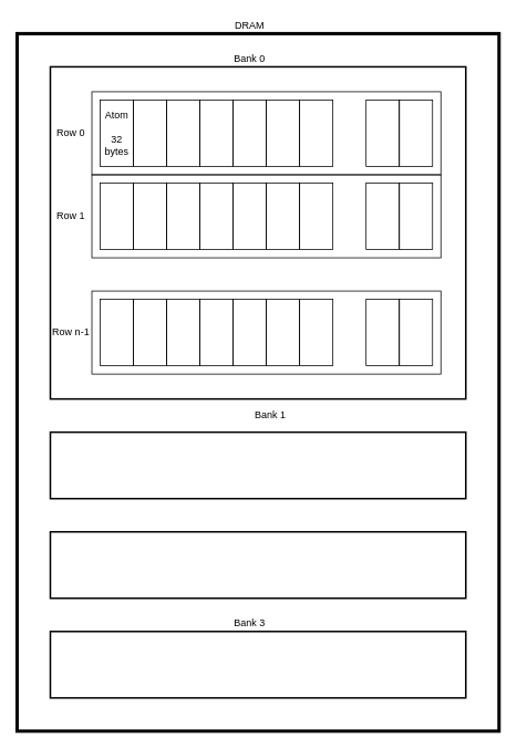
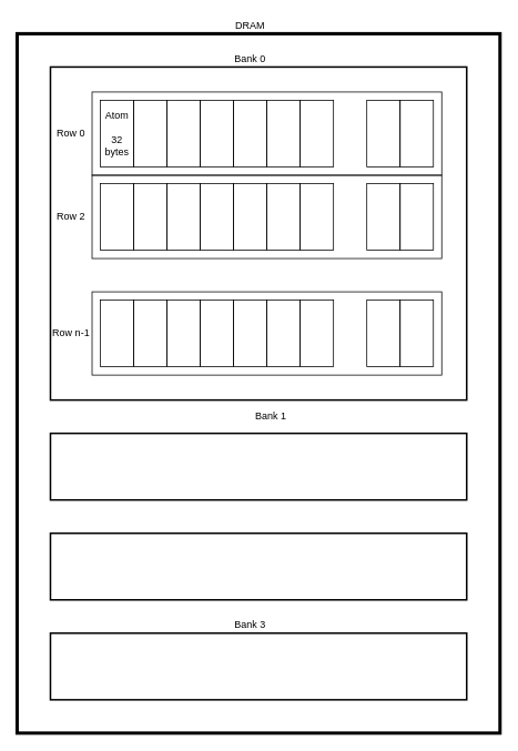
  <mxCell id="0" />
  <mxCell id="1" parent="0" />
  <mxCell id="2" value="" style="rounded=0;whiteSpace=wrap;html=1;strokeWidth=4;fillColor=none;" vertex="1" parent="1"><mxGeometry x="20" y="40" width="580" height="840" as="geometry" /></mxCell>
  <mxCell id="3" value="" style="rounded=0;whiteSpace=wrap;html=1;fillColor=none;strokeWidth=2;" vertex="1" parent="1"><mxGeometry x="60" y="80" width="500" height="400" as="geometry" /></mxCell>
  <mxCell id="4" value="" style="rounded=0;whiteSpace=wrap;html=1;fillColor=none;strokeWidth=2;" vertex="1" parent="1"><mxGeometry x="60" y="520" width="500" height="80" as="geometry" /></mxCell>
  <mxCell id="5" value="" style="rounded=0;whiteSpace=wrap;html=1;fillColor=none;" vertex="1" parent="1"><mxGeometry x="110" y="110" width="420" height="100" as="geometry" /></mxCell>
  <mxCell id="6" value="" style="rounded=0;whiteSpace=wrap;html=1;fillColor=none;" vertex="1" parent="1"><mxGeometry x="110" y="210" width="420" height="100" as="geometry" /></mxCell>
  <mxCell id="7" value="Atom&lt;br&gt;&lt;br&gt;32 bytes" style="rounded=0;whiteSpace=wrap;html=1;fillColor=none;" vertex="1" parent="1"><mxGeometry x="120" y="120" width="40" height="80" as="geometry" /></mxCell>
  <mxCell id="8" value="" style="rounded=0;whiteSpace=wrap;html=1;fillColor=none;" vertex="1" parent="1"><mxGeometry x="160" y="120" width="40" height="80" as="geometry" /></mxCell>
  <mxCell id="9" value="" style="rounded=0;whiteSpace=wrap;html=1;fillColor=none;" vertex="1" parent="1"><mxGeometry x="200" y="120" width="40" height="80" as="geometry" /></mxCell>
  <mxCell id="10" value="" style="rounded=0;whiteSpace=wrap;html=1;fillColor=none;" vertex="1" parent="1"><mxGeometry x="440" y="120" width="40" height="80" as="geometry" /></mxCell>
  <mxCell id="11" value="" style="rounded=0;whiteSpace=wrap;html=1;fillColor=none;" vertex="1" parent="1"><mxGeometry x="480" y="120" width="40" height="80" as="geometry" /></mxCell>
  <mxCell id="12" value="" style="rounded=0;whiteSpace=wrap;html=1;fillColor=none;" vertex="1" parent="1"><mxGeometry x="240" y="120" width="40" height="80" as="geometry" /></mxCell>
  <mxCell id="13" value="" style="rounded=0;whiteSpace=wrap;html=1;fillColor=none;" vertex="1" parent="1"><mxGeometry x="280" y="120" width="40" height="80" as="geometry" /></mxCell>
  <mxCell id="14" value="" style="rounded=0;whiteSpace=wrap;html=1;fillColor=none;" vertex="1" parent="1"><mxGeometry x="320" y="120" width="40" height="80" as="geometry" /></mxCell>
  <mxCell id="15" value="" style="rounded=0;whiteSpace=wrap;html=1;fillColor=none;" vertex="1" parent="1"><mxGeometry x="360" y="120" width="40" height="80" as="geometry" /></mxCell>
  <mxCell id="16" value="Row 0" style="text;html=1;strokeColor=none;fillColor=none;align=center;verticalAlign=middle;whiteSpace=wrap;rounded=0;" vertex="1" parent="1"><mxGeometry x="60" y="150" width="50" height="20" as="geometry" /></mxCell>
  <mxCell id="17" value="" style="rounded=0;whiteSpace=wrap;html=1;fillColor=none;" vertex="1" parent="1"><mxGeometry x="120" y="220" width="40" height="80" as="geometry" /></mxCell>
  <mxCell id="18" value="" style="rounded=0;whiteSpace=wrap;html=1;fillColor=none;" vertex="1" parent="1"><mxGeometry x="160" y="220" width="40" height="80" as="geometry" /></mxCell>
  <mxCell id="19" value="" style="rounded=0;whiteSpace=wrap;html=1;fillColor=none;" vertex="1" parent="1"><mxGeometry x="200" y="220" width="40" height="80" as="geometry" /></mxCell>
  <mxCell id="20" value="" style="rounded=0;whiteSpace=wrap;html=1;fillColor=none;" vertex="1" parent="1"><mxGeometry x="440" y="220" width="40" height="80" as="geometry" /></mxCell>
  <mxCell id="21" value="" style="rounded=0;whiteSpace=wrap;html=1;fillColor=none;" vertex="1" parent="1"><mxGeometry x="480" y="220" width="40" height="80" as="geometry" /></mxCell>
  <mxCell id="22" value="" style="rounded=0;whiteSpace=wrap;html=1;fillColor=none;" vertex="1" parent="1"><mxGeometry x="240" y="220" width="40" height="80" as="geometry" /></mxCell>
  <mxCell id="23" value="" style="rounded=0;whiteSpace=wrap;html=1;fillColor=none;" vertex="1" parent="1"><mxGeometry x="280" y="220" width="40" height="80" as="geometry" /></mxCell>
  <mxCell id="24" value="" style="rounded=0;whiteSpace=wrap;html=1;fillColor=none;" vertex="1" parent="1"><mxGeometry x="320" y="220" width="40" height="80" as="geometry" /></mxCell>
  <mxCell id="25" value="" style="rounded=0;whiteSpace=wrap;html=1;fillColor=none;" vertex="1" parent="1"><mxGeometry x="360" y="220" width="40" height="80" as="geometry" /></mxCell>
- <mxCell id="26" value="Row 1" style="text;html=1;strokeColor=none;fillColor=none;align=center;verticalAlign=middle;whiteSpace=wrap;rounded=0;" vertex="1" parent="1"><mxGeometry x="60" y="250" width="50" height="20" as="geometry" /></mxCell>
+ <mxCell id="26" value="Row 2" style="text;html=1;strokeColor=none;fillColor=none;align=center;verticalAlign=middle;whiteSpace=wrap;rounded=0;" vertex="1" parent="1"><mxGeometry x="60" y="250" width="50" height="20" as="geometry" /></mxCell>
  <mxCell id="27" value="" style="rounded=0;whiteSpace=wrap;html=1;fillColor=none;" vertex="1" parent="1"><mxGeometry x="110" y="350" width="420" height="100" as="geometry" /></mxCell>
  <mxCell id="28" value="" style="rounded=0;whiteSpace=wrap;html=1;fillColor=none;" vertex="1" parent="1"><mxGeometry x="120" y="360" width="40" height="80" as="geometry" /></mxCell>
  <mxCell id="29" value="" style="rounded=0;whiteSpace=wrap;html=1;fillColor=none;" vertex="1" parent="1"><mxGeometry x="160" y="360" width="40" height="80" as="geometry" /></mxCell>
  <mxCell id="30" value="" style="rounded=0;whiteSpace=wrap;html=1;fillColor=none;" vertex="1" parent="1"><mxGeometry x="200" y="360" width="40" height="80" as="geometry" /></mxCell>
  <mxCell id="31" value="" style="rounded=0;whiteSpace=wrap;html=1;fillColor=none;" vertex="1" parent="1"><mxGeometry x="440" y="360" width="40" height="80" as="geometry" /></mxCell>
  <mxCell id="32" value="" style="rounded=0;whiteSpace=wrap;html=1;fillColor=none;" vertex="1" parent="1"><mxGeometry x="480" y="360" width="40" height="80" as="geometry" /></mxCell>
  <mxCell id="33" value="" style="rounded=0;whiteSpace=wrap;html=1;fillColor=none;" vertex="1" parent="1"><mxGeometry x="240" y="360" width="40" height="80" as="geometry" /></mxCell>
  <mxCell id="34" value="" style="rounded=0;whiteSpace=wrap;html=1;fillColor=none;" vertex="1" parent="1"><mxGeometry x="280" y="360" width="40" height="80" as="geometry" /></mxCell>
  <mxCell id="35" value="" style="rounded=0;whiteSpace=wrap;html=1;fillColor=none;" vertex="1" parent="1"><mxGeometry x="320" y="360" width="40" height="80" as="geometry" /></mxCell>
  <mxCell id="36" value="" style="rounded=0;whiteSpace=wrap;html=1;fillColor=none;" vertex="1" parent="1"><mxGeometry x="360" y="360" width="40" height="80" as="geometry" /></mxCell>
  <mxCell id="37" value="Row n-1" style="text;html=1;strokeColor=none;fillColor=none;align=center;verticalAlign=middle;whiteSpace=wrap;rounded=0;" vertex="1" parent="1"><mxGeometry x="60" y="390" width="50" height="20" as="geometry" /></mxCell>
  <mxCell id="38" value="Bank 0" style="text;html=1;strokeColor=none;fillColor=none;align=center;verticalAlign=middle;whiteSpace=wrap;rounded=0;" vertex="1" parent="1"><mxGeometry x="260" y="60" width="80" height="20" as="geometry" /></mxCell>
  <mxCell id="39" value="Bank 1" style="text;html=1;strokeColor=none;fillColor=none;align=center;verticalAlign=middle;whiteSpace=wrap;rounded=0;" vertex="1" parent="1"><mxGeometry x="285" y="490" width="80" height="20" as="geometry" /></mxCell>
  <mxCell id="40" value="" style="rounded=0;whiteSpace=wrap;html=1;fillColor=none;strokeWidth=2;" vertex="1" parent="1"><mxGeometry x="60" y="640" width="500" height="80" as="geometry" /></mxCell>
  <mxCell id="41" value="" style="rounded=0;whiteSpace=wrap;html=1;fillColor=none;strokeWidth=2;" vertex="1" parent="1"><mxGeometry x="60" y="760" width="500" height="80" as="geometry" /></mxCell>
  <mxCell id="42" value="Bank 3" style="text;html=1;strokeColor=none;fillColor=none;align=center;verticalAlign=middle;whiteSpace=wrap;rounded=0;" vertex="1" parent="1"><mxGeometry x="260" y="740" width="80" height="20" as="geometry" /></mxCell>
  <mxCell id="43" style="edgeStyle=orthogonalEdgeStyle;rounded=0;orthogonalLoop=1;jettySize=auto;html=1;exitX=0.5;exitY=1;exitDx=0;exitDy=0;" edge="1" parent="1" source="2" target="2"><mxGeometry relative="1" as="geometry" /></mxCell>
  <mxCell id="44" value="DRAM" style="text;html=1;strokeColor=none;fillColor=none;align=center;verticalAlign=middle;whiteSpace=wrap;rounded=0;" vertex="1" parent="1"><mxGeometry x="260" y="20" width="80" height="20" as="geometry" /></mxCell>
